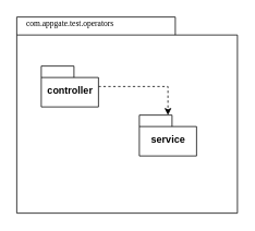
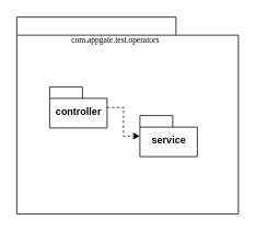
  <mxCell id="0" />
  <mxCell id="1" parent="0" />
  <mxCell id="2" value="" style="shape=folder;fontStyle=1;spacingTop=10;tabWidth=194;tabHeight=22;tabPosition=left;html=1;rounded=0;shadow=0;comic=0;labelBackgroundColor=none;strokeWidth=1;fillColor=none;fontFamily=Verdana;fontSize=10;align=center;" parent="1" vertex="1"><mxGeometry x="20" y="20" width="270" height="240" as="geometry" /></mxCell>
- <mxCell id="3" value="com.appgate.test.operators" style="text;html=1;align=left;verticalAlign=top;spacingTop=-4;fontSize=10;fontFamily=Verdana" parent="1" vertex="1"><mxGeometry x="30" y="20" width="130" height="20" as="geometry" /></mxCell>
+ <mxCell id="3" value="com.appgate.test.operators" style="text;html=1;align=left;verticalAlign=top;spacingTop=-4;fontSize=10;fontFamily=Verdana" parent="1" vertex="1"><mxGeometry x="85" y="40" width="130" height="20" as="geometry" /></mxCell>
  <mxCell id="4" value="" style="edgeStyle=orthogonalEdgeStyle;rounded=0;orthogonalLoop=1;jettySize=auto;html=1;dashed=1;" edge="1" parent="1" source="5" target="6"><mxGeometry relative="1" as="geometry" /></mxCell>
- <mxCell id="5" value="controller" style="shape=folder;fontStyle=1;spacingTop=10;tabWidth=40;tabHeight=14;tabPosition=left;html=1;" vertex="1" parent="1"><mxGeometry x="50" y="80" width="70" height="50" as="geometry" /></mxCell>
+ <mxCell id="5" value="controller" style="shape=folder;fontStyle=1;spacingTop=10;tabWidth=40;tabHeight=14;tabPosition=left;html=1;" vertex="1" parent="1"><mxGeometry x="60" y="105" width="70" height="50" as="geometry" /></mxCell>
  <mxCell id="6" value="service" style="shape=folder;fontStyle=1;spacingTop=10;tabWidth=40;tabHeight=14;tabPosition=left;html=1;" vertex="1" parent="1"><mxGeometry x="170" y="140" width="70" height="50" as="geometry" /></mxCell>
